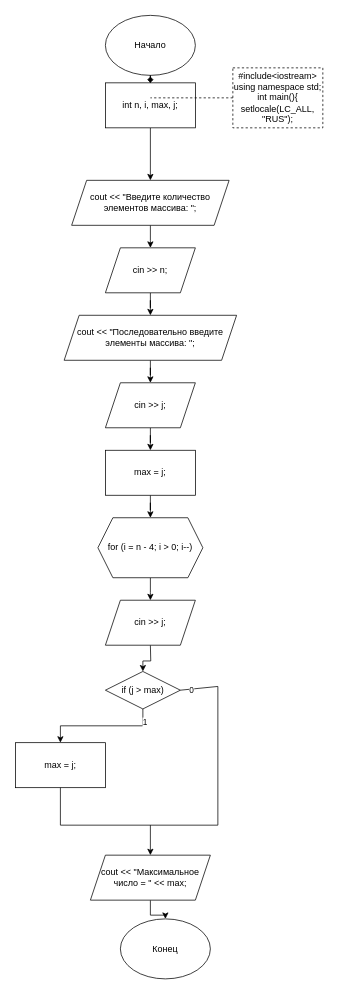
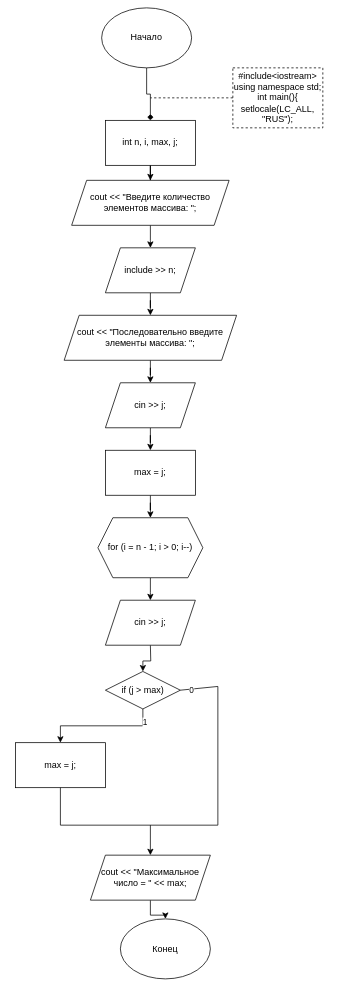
  <mxCell id="0" />
  <mxCell id="1" parent="0" />
  <mxCell id="2" value="" style="edgeStyle=orthogonalEdgeStyle;rounded=0;orthogonalLoop=1;jettySize=auto;html=1;endArrow=diamond;" edge="1" parent="1" source="3" target="5"><mxGeometry relative="1" as="geometry" /></mxCell>
- <mxCell id="3" value="Начало" style="ellipse;whiteSpace=wrap;html=1;" vertex="1" parent="1"><mxGeometry x="140" width="120" height="80" as="geometry" y="20" /></mxCell>
+ <mxCell id="3" value="Начало" style="ellipse;whiteSpace=wrap;html=1;" vertex="1" parent="1"><mxGeometry x="135" y="10" width="120" height="80" as="geometry" /></mxCell>
  <mxCell id="4" value="" style="edgeStyle=orthogonalEdgeStyle;rounded=0;orthogonalLoop=1;jettySize=auto;html=1;" edge="1" parent="1" source="5" target="9"><mxGeometry relative="1" as="geometry" /></mxCell>
- <mxCell id="5" value="&lt;span&gt;&#09;&lt;/span&gt;int n, i, max, j;" style="rounded=0;whiteSpace=wrap;html=1;align=center;" vertex="1" parent="1"><mxGeometry x="140" y="110" width="120" height="60" as="geometry" /></mxCell>
+ <mxCell id="5" value="&lt;span&gt;&#09;&lt;/span&gt;int n, i, max, j;" style="rounded=0;whiteSpace=wrap;html=1;align=center;" vertex="1" parent="1"><mxGeometry x="140" y="160" width="120" height="60" as="geometry" /></mxCell>
  <mxCell id="6" value="&lt;div&gt;#include&amp;lt;iostream&amp;gt;&lt;/div&gt;&lt;div&gt;using namespace std;&lt;/div&gt;&lt;div&gt;int main(){&lt;/div&gt;&lt;div&gt;&lt;span&gt;&#09;&lt;/span&gt;setlocale(LC_ALL, &quot;RUS&quot;);&lt;br&gt;&lt;/div&gt;" style="rounded=0;whiteSpace=wrap;html=1;dashed=1;" vertex="1" parent="1"><mxGeometry x="310" y="90" width="120" height="80" as="geometry" /></mxCell>
  <mxCell id="7" value="" style="endArrow=none;dashed=1;html=1;rounded=0;exitX=0;exitY=0.5;exitDx=0;exitDy=0;" edge="1" parent="1" source="6"><mxGeometry width="50" height="50" relative="1" as="geometry"><mxPoint x="190" y="450" as="sourcePoint" /><mxPoint x="200" y="130" as="targetPoint" /></mxGeometry></mxCell>
  <mxCell id="8" value="" style="edgeStyle=orthogonalEdgeStyle;rounded=0;orthogonalLoop=1;jettySize=auto;html=1;" edge="1" parent="1" source="9"><mxGeometry relative="1" as="geometry"><mxPoint x="200" y="330" as="targetPoint" /></mxGeometry></mxCell>
  <mxCell id="9" value="&lt;span&gt;&#09;&lt;/span&gt;cout &amp;lt;&amp;lt; &quot;Введите количество элементов массива: &quot;;" style="shape=parallelogram;perimeter=parallelogramPerimeter;whiteSpace=wrap;html=1;fixedSize=1;" vertex="1" parent="1"><mxGeometry x="95" y="240" width="210" height="60" as="geometry" /></mxCell>
  <mxCell id="10" value="" style="edgeStyle=orthogonalEdgeStyle;rounded=0;orthogonalLoop=1;jettySize=auto;html=1;" edge="1" parent="1" source="11" target="13"><mxGeometry relative="1" as="geometry" /></mxCell>
- <mxCell id="11" value="&lt;span&gt;&#09;&lt;/span&gt;cin &amp;gt;&amp;gt; n;" style="shape=parallelogram;perimeter=parallelogramPerimeter;whiteSpace=wrap;html=1;fixedSize=1;" vertex="1" parent="1"><mxGeometry x="140" y="330" width="120" height="60" as="geometry" /></mxCell>
+ <mxCell id="11" value="&lt;span&gt;&#09;&lt;/span&gt;include &amp;gt;&amp;gt; n;" style="shape=parallelogram;perimeter=parallelogramPerimeter;whiteSpace=wrap;html=1;fixedSize=1;" vertex="1" parent="1"><mxGeometry x="140" y="330" width="120" height="60" as="geometry" /></mxCell>
  <mxCell id="12" value="" style="edgeStyle=orthogonalEdgeStyle;rounded=0;orthogonalLoop=1;jettySize=auto;html=1;" edge="1" parent="1" source="13" target="15"><mxGeometry relative="1" as="geometry" /></mxCell>
  <mxCell id="13" value="&lt;span&gt;&#09;&lt;/span&gt;cout &amp;lt;&amp;lt; &quot;Последовательно введите элементы массива: &quot;;" style="shape=parallelogram;perimeter=parallelogramPerimeter;whiteSpace=wrap;html=1;fixedSize=1;" vertex="1" parent="1"><mxGeometry x="85" y="420" width="230" height="60" as="geometry" /></mxCell>
  <mxCell id="14" value="" style="edgeStyle=orthogonalEdgeStyle;rounded=0;orthogonalLoop=1;jettySize=auto;html=1;" edge="1" parent="1" source="15" target="17"><mxGeometry relative="1" as="geometry" /></mxCell>
  <mxCell id="15" value="&lt;span&gt;&#09;&lt;/span&gt;cin &amp;gt;&amp;gt; j;" style="shape=parallelogram;perimeter=parallelogramPerimeter;whiteSpace=wrap;html=1;fixedSize=1;" vertex="1" parent="1"><mxGeometry x="140" y="510" width="120" height="60" as="geometry" /></mxCell>
  <mxCell id="16" value="" style="edgeStyle=orthogonalEdgeStyle;rounded=0;orthogonalLoop=1;jettySize=auto;html=1;" edge="1" parent="1" source="17" target="19"><mxGeometry relative="1" as="geometry" /></mxCell>
  <mxCell id="17" value="&lt;span&gt;&#09;&lt;/span&gt;max = j;" style="rounded=0;whiteSpace=wrap;html=1;" vertex="1" parent="1"><mxGeometry x="140" y="600" width="120" height="60" as="geometry" /></mxCell>
  <mxCell id="18" value="" style="edgeStyle=orthogonalEdgeStyle;rounded=0;orthogonalLoop=1;jettySize=auto;html=1;" edge="1" parent="1" source="19"><mxGeometry relative="1" as="geometry"><mxPoint x="200" y="800" as="targetPoint" /></mxGeometry></mxCell>
- <mxCell id="19" value="&lt;span&gt;&#09;&lt;/span&gt;for (i = n - 4; i &amp;gt; 0; i--)" style="shape=hexagon;perimeter=hexagonPerimeter2;whiteSpace=wrap;html=1;fixedSize=1;" vertex="1" parent="1"><mxGeometry x="130" y="690" width="140" height="80" as="geometry" /></mxCell>
+ <mxCell id="19" value="&lt;span&gt;&#09;&lt;/span&gt;for (i = n - 1; i &amp;gt; 0; i--)" style="shape=hexagon;perimeter=hexagonPerimeter2;whiteSpace=wrap;html=1;fixedSize=1;" vertex="1" parent="1"><mxGeometry x="130" y="690" width="140" height="80" as="geometry" /></mxCell>
  <mxCell id="20" value="" style="edgeStyle=orthogonalEdgeStyle;rounded=0;orthogonalLoop=1;jettySize=auto;html=1;" edge="1" parent="1" target="23"><mxGeometry relative="1" as="geometry"><mxPoint x="200" y="860" as="sourcePoint" /></mxGeometry></mxCell>
  <mxCell id="21" style="edgeStyle=orthogonalEdgeStyle;rounded=0;orthogonalLoop=1;jettySize=auto;html=1;entryX=0.5;entryY=0;entryDx=0;entryDy=0;" edge="1" parent="1" source="23" target="24"><mxGeometry relative="1" as="geometry" /></mxCell>
  <mxCell id="22" value="1" style="edgeLabel;html=1;align=center;verticalAlign=middle;resizable=0;points=[];" vertex="1" connectable="0" parent="21"><mxGeometry x="-0.786" y="2" relative="1" as="geometry"><mxPoint as="offset" /></mxGeometry></mxCell>
  <mxCell id="23" value="&lt;span&gt;&#09;&#09;&lt;/span&gt;if (j &amp;gt; max)" style="rhombus;whiteSpace=wrap;html=1;" vertex="1" parent="1"><mxGeometry x="140" y="895" width="100" height="50" as="geometry" /></mxCell>
  <mxCell id="24" value="&lt;span&gt;&#09;&#09;&#09;&lt;/span&gt;max = j;" style="rounded=0;whiteSpace=wrap;html=1;" vertex="1" parent="1"><mxGeometry x="20" y="990" width="120" height="60" as="geometry" /></mxCell>
  <mxCell id="25" value="&lt;span&gt;cin &amp;gt;&amp;gt; j;&lt;/span&gt;" style="shape=parallelogram;perimeter=parallelogramPerimeter;whiteSpace=wrap;html=1;fixedSize=1;" vertex="1" parent="1"><mxGeometry x="140" y="800" width="120" height="60" as="geometry" /></mxCell>
  <mxCell id="26" value="" style="endArrow=none;html=1;rounded=0;entryX=1;entryY=0.5;entryDx=0;entryDy=0;exitX=0.5;exitY=1;exitDx=0;exitDy=0;" edge="1" parent="1" source="24" target="23"><mxGeometry width="50" height="50" relative="1" as="geometry"><mxPoint x="180" y="1050" as="sourcePoint" /><mxPoint x="230" y="1000" as="targetPoint" /><Array as="points"><mxPoint x="80" y="1100" /><mxPoint x="290" y="1100" /><mxPoint x="290" y="915" /></Array></mxGeometry></mxCell>
  <mxCell id="27" value="0" style="edgeLabel;html=1;align=center;verticalAlign=middle;resizable=0;points=[];" vertex="1" connectable="0" parent="26"><mxGeometry x="0.944" y="1" relative="1" as="geometry"><mxPoint as="offset" /></mxGeometry></mxCell>
  <mxCell id="28" value="" style="edgeStyle=orthogonalEdgeStyle;rounded=0;orthogonalLoop=1;jettySize=auto;html=1;" edge="1" parent="1" source="29" target="31"><mxGeometry relative="1" as="geometry" /></mxCell>
  <mxCell id="29" value="&lt;span&gt;&#09;&lt;/span&gt;cout &amp;lt;&amp;lt; &quot;Максимальное число = &quot; &amp;lt;&amp;lt; max;" style="shape=parallelogram;perimeter=parallelogramPerimeter;whiteSpace=wrap;html=1;fixedSize=1;" vertex="1" parent="1"><mxGeometry x="120" y="1140" width="160" height="60" as="geometry" /></mxCell>
  <mxCell id="30" value="" style="endArrow=classic;html=1;rounded=0;entryX=0.5;entryY=0;entryDx=0;entryDy=0;" edge="1" parent="1" target="29"><mxGeometry width="50" height="50" relative="1" as="geometry"><mxPoint x="200" y="1100" as="sourcePoint" /><mxPoint x="190" y="1050" as="targetPoint" /></mxGeometry></mxCell>
  <mxCell id="31" value="Конец" style="ellipse;whiteSpace=wrap;html=1;" vertex="1" parent="1"><mxGeometry x="160" y="1225" width="120" height="80" as="geometry" /></mxCell>
